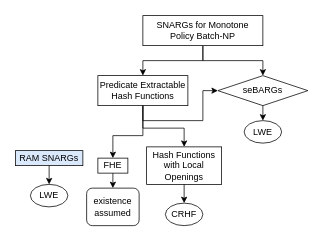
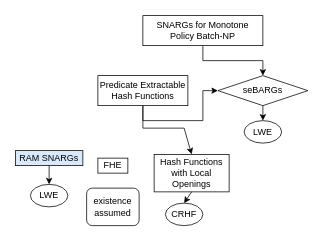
  <mxCell id="0" />
  <mxCell id="1" parent="0" />
- <mxCell id="2" style="edgeStyle=orthogonalEdgeStyle;rounded=0;orthogonalLoop=1;jettySize=auto;html=1;exitX=0.5;exitY=1;exitDx=0;exitDy=0;entryX=0.5;entryY=0;entryDx=0;entryDy=0;" edge="1" parent="1" source="4" target="7"><mxGeometry relative="1" as="geometry" /></mxCell>
  <mxCell id="3" style="edgeStyle=orthogonalEdgeStyle;rounded=0;orthogonalLoop=1;jettySize=auto;html=1;exitX=0.5;exitY=1;exitDx=0;exitDy=0;" edge="1" parent="1" source="4" target="8"><mxGeometry relative="1" as="geometry" /></mxCell>
  <mxCell id="4" value="SNARGs for Monotone Policy Batch-NP" style="rounded=0;whiteSpace=wrap;html=1;" vertex="1" parent="1"><mxGeometry x="190" y="20" width="160" height="40" as="geometry" /></mxCell>
  <mxCell id="5" style="edgeStyle=orthogonalEdgeStyle;rounded=0;orthogonalLoop=1;jettySize=auto;html=1;exitX=0.5;exitY=1;exitDx=0;exitDy=0;" edge="1" parent="1" source="7" target="8"><mxGeometry relative="1" as="geometry" /></mxCell>
- <mxCell id="6" style="edgeStyle=orthogonalEdgeStyle;rounded=0;orthogonalLoop=1;jettySize=auto;html=1;exitX=0.5;exitY=1;exitDx=0;exitDy=0;entryX=0.5;entryY=0;entryDx=0;entryDy=0;" edge="1" parent="1" source="7" target="10"><mxGeometry relative="1" as="geometry"><Array as="points"><mxPoint x="190" y="180" /><mxPoint x="150" y="180" /></Array></mxGeometry></mxCell>
  <mxCell id="7" value="Predicate Extractable Hash Functions" style="rounded=0;whiteSpace=wrap;html=1;" vertex="1" parent="1"><mxGeometry x="130" y="100" width="120" height="40" as="geometry" /></mxCell>
  <mxCell id="8" value="seBARGs" style="rhombus;whiteSpace=wrap;html=1;" vertex="1" parent="1"><mxGeometry x="290" y="100" width="120" height="40" as="geometry" /></mxCell>
  <mxCell id="9" value="RAM SNARGs" style="rounded=0;whiteSpace=wrap;html=1;fillColor=#dae8fc;" vertex="1" parent="1"><mxGeometry x="20" y="200" width="90" height="20" as="geometry" /></mxCell>
  <mxCell id="10" value="FHE" style="rounded=0;whiteSpace=wrap;html=1;" vertex="1" parent="1"><mxGeometry x="130" y="210" width="40" height="20" as="geometry" /></mxCell>
- <mxCell id="11" value="Hash Functions with Local Openings" style="rounded=0;whiteSpace=wrap;html=1;" vertex="1" parent="1"><mxGeometry x="195" y="195" width="100" height="50" as="geometry" /></mxCell>
+ <mxCell id="11" value="Hash Functions with Local Openings" style="rounded=0;whiteSpace=wrap;html=1;" vertex="1" parent="1"><mxGeometry x="205" y="205" width="100" height="50" as="geometry" /></mxCell>
  <mxCell id="12" value="LWE" style="ellipse;whiteSpace=wrap;html=1;" vertex="1" parent="1"><mxGeometry x="40" y="245" width="50" height="30" as="geometry" /></mxCell>
  <mxCell id="13" value="LWE" style="ellipse;whiteSpace=wrap;html=1;" vertex="1" parent="1"><mxGeometry x="325" y="160" width="50" height="30" as="geometry" /></mxCell>
  <mxCell id="14" value="" style="endArrow=classic;html=1;rounded=0;exitX=0.5;exitY=1;exitDx=0;exitDy=0;entryX=0.5;entryY=0;entryDx=0;entryDy=0;" edge="1" parent="1" source="8" target="13"><mxGeometry width="50" height="50" relative="1" as="geometry"><mxPoint x="270" y="340" as="sourcePoint" /><mxPoint x="320" y="290" as="targetPoint" /></mxGeometry></mxCell>
  <mxCell id="15" value="existence assumed" style="whiteSpace=wrap;html=1;rounded=1;" vertex="1" parent="1"><mxGeometry x="115" y="250" width="70" height="50" as="geometry" /></mxCell>
- <mxCell id="16" value="" style="endArrow=classic;html=1;rounded=0;exitX=0.5;exitY=1;exitDx=0;exitDy=0;entryX=0.5;entryY=0;entryDx=0;entryDy=0;" edge="1" parent="1" source="10" target="15"><mxGeometry width="50" height="50" relative="1" as="geometry"><mxPoint x="270" y="340" as="sourcePoint" /><mxPoint x="320" y="290" as="targetPoint" /></mxGeometry></mxCell>
  <mxCell id="17" value="CRHF" style="ellipse;whiteSpace=wrap;html=1;" vertex="1" parent="1"><mxGeometry x="220" y="270" width="50" height="30" as="geometry" /></mxCell>
  <mxCell id="18" value="" style="endArrow=classic;html=1;rounded=0;exitX=0.5;exitY=1;exitDx=0;exitDy=0;entryX=0.5;entryY=0;entryDx=0;entryDy=0;" edge="1" parent="1" source="11" target="17"><mxGeometry width="50" height="50" relative="1" as="geometry"><mxPoint x="270" y="340" as="sourcePoint" /><mxPoint x="320" y="290" as="targetPoint" /></mxGeometry></mxCell>
  <mxCell id="19" value="" style="endArrow=classic;html=1;rounded=0;entryX=0.5;entryY=0;entryDx=0;entryDy=0;" edge="1" parent="1" target="11"><mxGeometry width="50" height="50" relative="1" as="geometry"><mxPoint x="190" y="140" as="sourcePoint" /><mxPoint x="320" y="290" as="targetPoint" /><Array as="points"><mxPoint x="190" y="170" /><mxPoint x="245" y="170" /></Array></mxGeometry></mxCell>
  <mxCell id="20" value="" style="endArrow=classic;html=1;rounded=0;exitX=0.5;exitY=1;exitDx=0;exitDy=0;entryX=0.5;entryY=0;entryDx=0;entryDy=0;" edge="1" parent="1" source="9" target="12"><mxGeometry width="50" height="50" relative="1" as="geometry"><mxPoint x="270" y="340" as="sourcePoint" /><mxPoint x="320" y="290" as="targetPoint" /></mxGeometry></mxCell>
